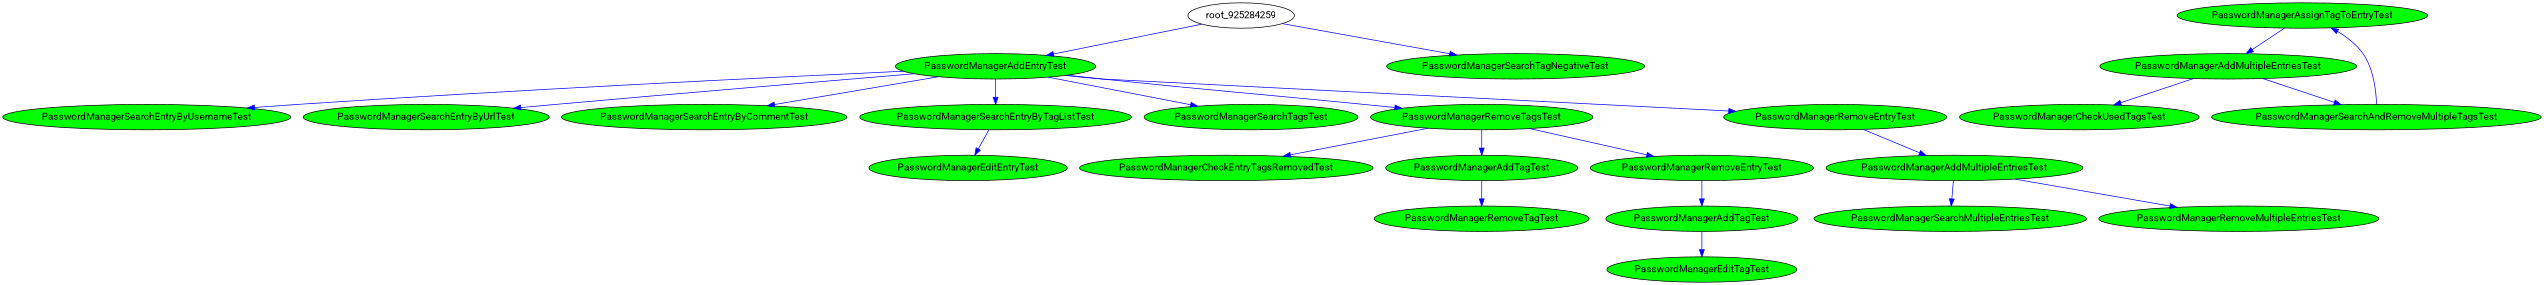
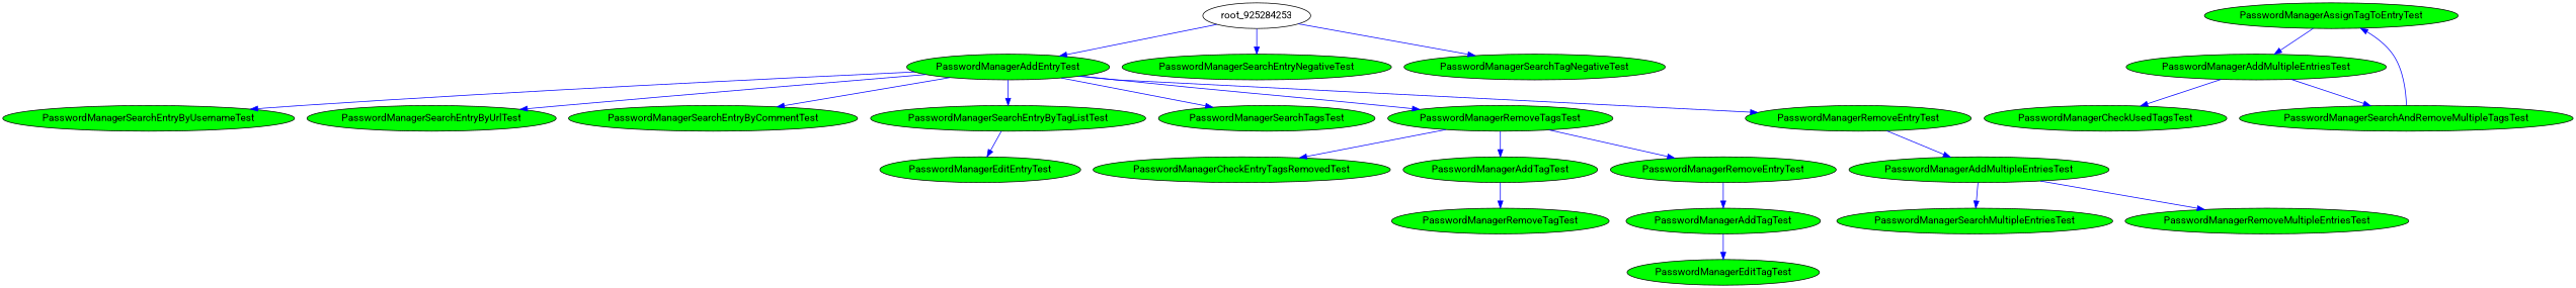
  strict digraph {
    fontname=Roboto
    node [fontname=Roboto fillcolor=green fontcolor=black style=filled]
    edge [color=blue fontname=Roboto]
-   root_925284253 [color=black label=root_925284259 fillcolor="" fontcolor="" style=""]
+   root_925284253 [color=black fillcolor="" fontcolor="" style=""]
    n2 [label=PasswordManagerAddEntryTest]
+   n3 [label=PasswordManagerSearchEntryNegativeTest]
    n4 [label=PasswordManagerSearchTagNegativeTest]
    n5 [label=PasswordManagerSearchEntryByUsernameTest]
    n6 [label=PasswordManagerSearchEntryByUrlTest]
    n7 [label=PasswordManagerSearchEntryByCommentTest]
    n8 [label=PasswordManagerSearchEntryByTagListTest]
    n9 [label=PasswordManagerSearchTagsTest]
    n10 [label=PasswordManagerRemoveTagsTest]
    n11 [label=PasswordManagerRemoveEntryTest]
    n12 [label=PasswordManagerEditEntryTest]
    n13 [label=PasswordManagerCheckEntryTagsRemovedTest]
    n14 [label=PasswordManagerAddTagTest]
    n15 [label=PasswordManagerRemoveEntryTest]
    n16 [label=PasswordManagerAddMultipleEntriesTest]
    n17 [label=PasswordManagerRemoveTagTest]
    n18 [label=PasswordManagerAddTagTest]
    n19 [label=PasswordManagerSearchMultipleEntriesTest]
    n20 [label=PasswordManagerRemoveMultipleEntriesTest]
    n21 [label=PasswordManagerEditTagTest]
    n22 [label=PasswordManagerAssignTagToEntryTest]
    n23 [label=PasswordManagerAddMultipleEntriesTest]
    n24 [label=PasswordManagerCheckUsedTagsTest]
    n25 [label=PasswordManagerSearchAndRemoveMultipleTagsTest]
    root_925284253 -> n2
+   root_925284253 -> n3
    root_925284253 -> n4
    n2 -> n5
    n2 -> n6
    n2 -> n7
    n2 -> n8
    n2 -> n9
    n2 -> n10
    n2 -> n11
    n8 -> n12
    n10 -> n13
    n10 -> n14
    n10 -> n15
    n11 -> n16
    n14 -> n17
    n15 -> n18
    n16 -> n19
    n16 -> n20
    n18 -> n21
    n22 -> n23
    n23 -> n24
    n23 -> n25
    n25 -> n22
  }
